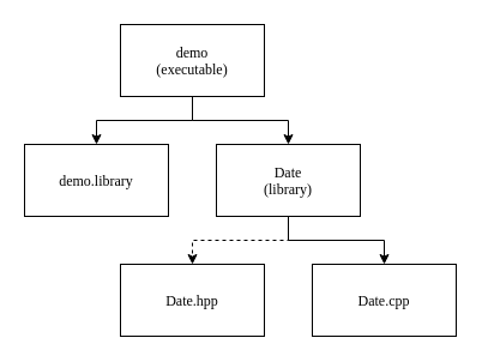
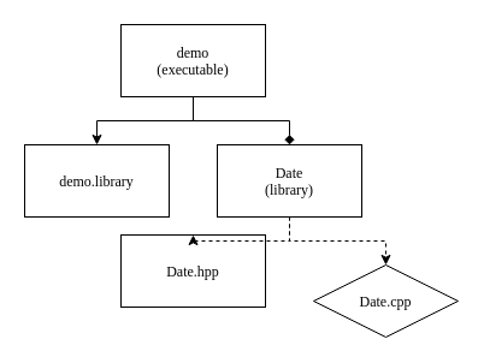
  <mxCell id="0" />
  <mxCell id="1" parent="0" />
- <mxCell id="2" value="Date.hpp" style="rounded=0;fontFamily=sans-serif;" vertex="1" parent="1"><mxGeometry x="100" y="220" width="120" height="60" as="geometry" /></mxCell>
- <mxCell id="3" value="Date.cpp" style="rounded=0;fontFamily=sans-serif;" vertex="1" parent="1"><mxGeometry x="260" y="220" width="120" height="60" as="geometry" /></mxCell>
+ <mxCell id="2" value="Date.hpp" style="rounded=0;fontFamily=sans-serif;" vertex="1" parent="1"><mxGeometry x="100" y="195" width="120" height="60" as="geometry" /></mxCell>
+ <mxCell id="3" value="Date.cpp" style="rhombus;fontFamily=sans-serif;" vertex="1" parent="1"><mxGeometry x="260" y="220" width="120" height="60" as="geometry" /></mxCell>
  <mxCell id="4" style="edgeStyle=orthogonalEdgeStyle;rounded=0;orthogonalLoop=1;jettySize=auto;fontFamily=sans-serif;dashed=1;" edge="1" parent="1" source="6" target="2"><mxGeometry relative="1" as="geometry" /></mxCell>
- <mxCell id="5" style="edgeStyle=orthogonalEdgeStyle;rounded=0;orthogonalLoop=1;jettySize=auto;fontFamily=sans-serif;" edge="1" parent="1" source="6" target="3"><mxGeometry relative="1" as="geometry" /></mxCell>
+ <mxCell id="5" style="edgeStyle=orthogonalEdgeStyle;rounded=0;orthogonalLoop=1;jettySize=auto;fontFamily=sans-serif;dashed=1;" edge="1" parent="1" source="6" target="3"><mxGeometry relative="1" as="geometry" /></mxCell>
  <mxCell id="6" value="Date&#10;(library)" style="rounded=0;fontFamily=sans-serif;" vertex="1" parent="1"><mxGeometry x="180" y="120" width="120" height="60" as="geometry" /></mxCell>
  <mxCell id="7" value="demo.library" style="rounded=0;fontFamily=sans-serif;" vertex="1" parent="1"><mxGeometry x="20" y="120" width="120" height="60" as="geometry" /></mxCell>
  <mxCell id="8" style="edgeStyle=orthogonalEdgeStyle;rounded=0;orthogonalLoop=1;jettySize=auto;fontFamily=sans-serif;" edge="1" parent="1" source="10" target="7"><mxGeometry relative="1" as="geometry" /></mxCell>
- <mxCell id="9" style="edgeStyle=orthogonalEdgeStyle;rounded=0;orthogonalLoop=1;jettySize=auto;fontFamily=sans-serif;" edge="1" parent="1" source="10" target="6"><mxGeometry relative="1" as="geometry" /></mxCell>
+ <mxCell id="9" style="edgeStyle=orthogonalEdgeStyle;rounded=0;orthogonalLoop=1;jettySize=auto;fontFamily=sans-serif;endArrow=diamond;" edge="1" parent="1" source="10" target="6"><mxGeometry relative="1" as="geometry" /></mxCell>
  <mxCell id="10" value="demo&#10;(executable)" style="rounded=0;fontFamily=sans-serif;" vertex="1" parent="1"><mxGeometry x="100" y="20" width="120" height="60" as="geometry" /></mxCell>
